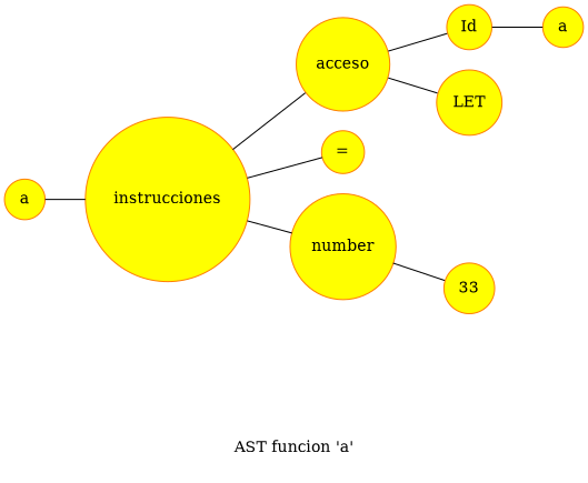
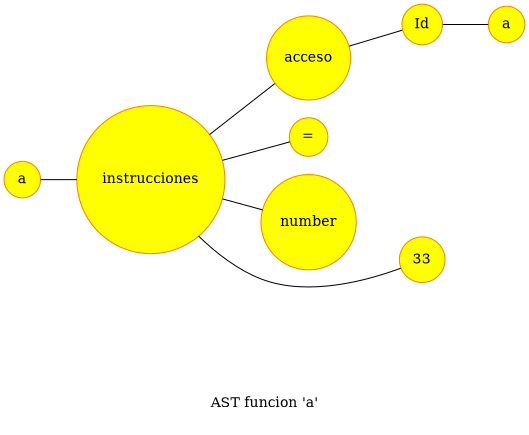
  digraph {
    label="\n\nAST funcion 'a'\n\n"
    rankdir=LR
    node [color="#FF7F00" fillcolor="#FFFF00" shape=circle style=filled]
    edge [arrowhead=none color="#000000"]
    n1 [label=instrucciones]
    n2 [label=acceso]
    n3 [label="="]
    n4 [label=number]
    n5 [label=Id]
-   n6 [label=LET]
    n7 [label=a]
    n8 [label=33]
    n9 [label=a]
    n1 -> n2
    n1 -> n3
    n1 -> n4
    n2 -> n5
-   n2 -> n6
-   n4 -> n8
+   n1 -> n8
    n5 -> n7
    n9 -> n1
  }
